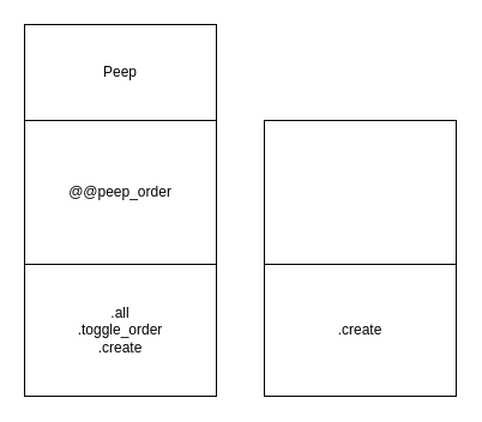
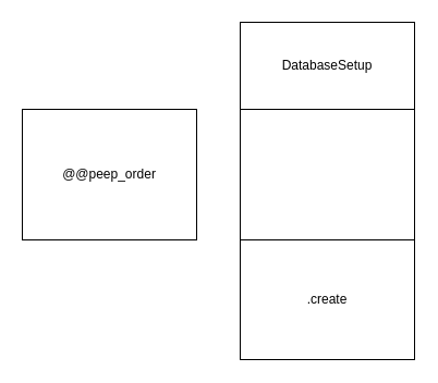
  <mxCell id="0" />
  <mxCell id="1" parent="0" />
- <mxCell id="2" value="Peep" style="rounded=0;whiteSpace=wrap;html=1;" vertex="1" parent="1"><mxGeometry x="20" y="20" width="160" height="80" as="geometry" /></mxCell>
  <mxCell id="3" value="@@peep_order&lt;br&gt;" style="rounded=0;whiteSpace=wrap;html=1;" vertex="1" parent="1"><mxGeometry x="20" y="100" width="160" height="120" as="geometry" /></mxCell>
- <mxCell id="4" value=".all&lt;br&gt;.toggle_order&lt;br&gt;.create" style="rounded=0;whiteSpace=wrap;html=1;" vertex="1" parent="1"><mxGeometry x="20" y="220" width="160" height="110" as="geometry" /></mxCell>
+ <mxCell id="5" value="DatabaseSetup" style="rounded=0;whiteSpace=wrap;html=1;" vertex="1" parent="1"><mxGeometry x="220" y="20" width="160" height="80" as="geometry" /></mxCell>
  <mxCell id="6" value="" style="rounded=0;whiteSpace=wrap;html=1;" vertex="1" parent="1"><mxGeometry x="220" y="100" width="160" height="120" as="geometry" /></mxCell>
  <mxCell id="7" value=".create&lt;br&gt;" style="rounded=0;whiteSpace=wrap;html=1;" vertex="1" parent="1"><mxGeometry x="220" y="220" width="160" height="110" as="geometry" /></mxCell>
